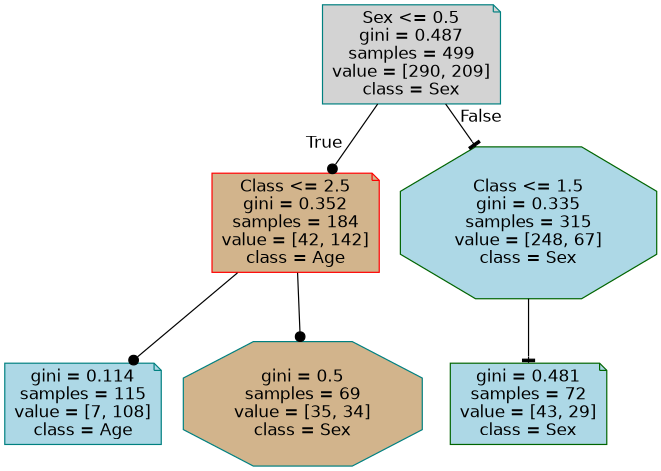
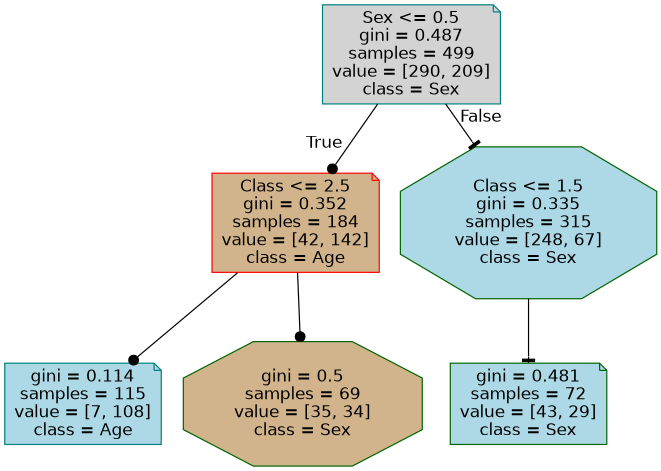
  digraph {
    node [color=teal fillcolor=lightblue fontname=helvetica shape=note style=filled]
    edge [arrowhead=dot fontname=helvetica style=solid]
    n1 [fillcolor=lightgrey label="Sex <= 0.5\ngini = 0.487\nsamples = 499\nvalue = [290, 209]\nclass = Sex"]
    n2 [color=red fillcolor=tan label="Class <= 2.5\ngini = 0.352\nsamples = 184\nvalue = [42, 142]\nclass = Age"]
    n3 [color=darkgreen label="Class <= 1.5\ngini = 0.335\nsamples = 315\nvalue = [248, 67]\nclass = Sex" shape=octagon]
    n4 [label="gini = 0.114\nsamples = 115\nvalue = [7, 108]\nclass = Age"]
-   n5 [fillcolor=tan label="gini = 0.5\nsamples = 69\nvalue = [35, 34]\nclass = Sex" shape=octagon]
+   n5 [color=darkgreen fillcolor=tan label="gini = 0.5\nsamples = 69\nvalue = [35, 34]\nclass = Sex" shape=octagon]
    n6 [color=darkgreen label="gini = 0.481\nsamples = 72\nvalue = [43, 29]\nclass = Sex"]
    n1 -> n2 [headlabel=True labelangle=45 labeldistance=2.5]
    n1 -> n3 [arrowhead=tee headlabel=False labelangle=-45 labeldistance=2.5]
    n2 -> n4
    n2 -> n5
    n3 -> n6 [arrowhead=tee]
  }
